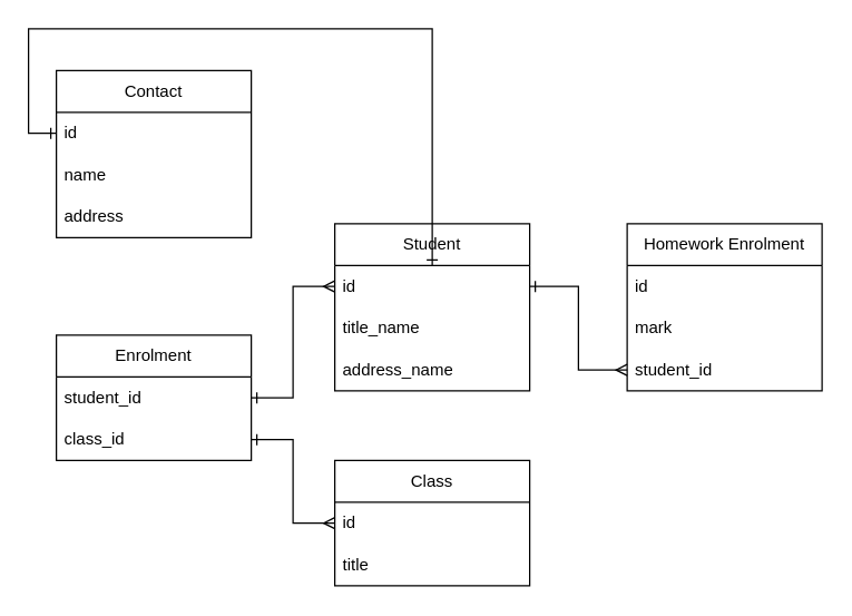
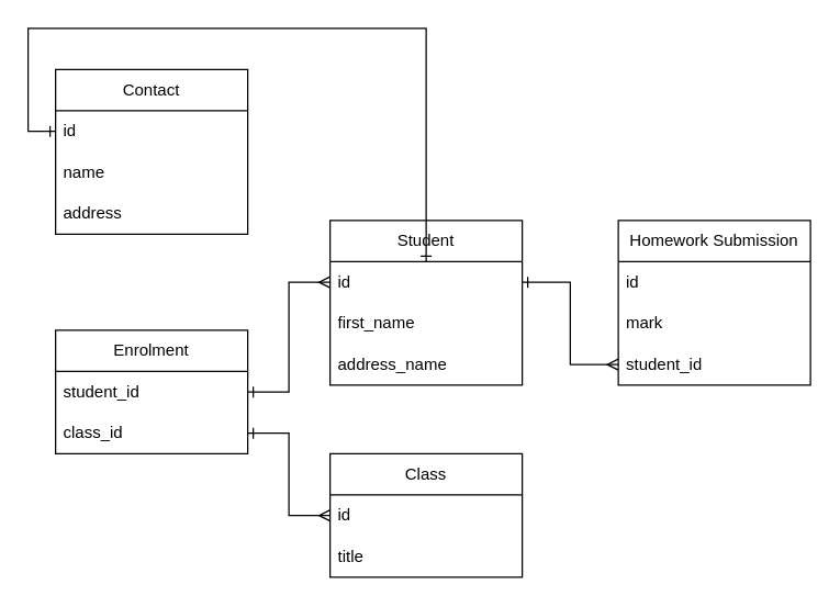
  <mxCell id="0" />
  <mxCell id="1" parent="0" />
  <mxCell id="2" value="Student" style="swimlane;fontStyle=0;childLayout=stackLayout;horizontal=1;startSize=30;horizontalStack=0;resizeParent=1;resizeParentMax=0;resizeLast=0;collapsible=1;marginBottom=0;whiteSpace=wrap;html=1;" parent="1" vertex="1"><mxGeometry x="240" y="160" width="140" height="120" as="geometry" /></mxCell>
  <mxCell id="3" value="id" style="text;strokeColor=none;fillColor=none;align=left;verticalAlign=middle;spacingLeft=4;spacingRight=4;overflow=hidden;points=[[0,0.5],[1,0.5]];portConstraint=eastwest;rotatable=0;whiteSpace=wrap;html=1;" parent="2" vertex="1"><mxGeometry y="30" width="140" height="30" as="geometry" /></mxCell>
- <mxCell id="4" value="title_name" style="text;strokeColor=none;fillColor=none;align=left;verticalAlign=middle;spacingLeft=4;spacingRight=4;overflow=hidden;points=[[0,0.5],[1,0.5]];portConstraint=eastwest;rotatable=0;whiteSpace=wrap;html=1;" parent="2" vertex="1"><mxGeometry y="60" width="140" height="30" as="geometry" /></mxCell>
+ <mxCell id="4" value="first_name" style="text;strokeColor=none;fillColor=none;align=left;verticalAlign=middle;spacingLeft=4;spacingRight=4;overflow=hidden;points=[[0,0.5],[1,0.5]];portConstraint=eastwest;rotatable=0;whiteSpace=wrap;html=1;" parent="2" vertex="1"><mxGeometry y="60" width="140" height="30" as="geometry" /></mxCell>
  <mxCell id="5" value="address_name" style="text;strokeColor=none;fillColor=none;align=left;verticalAlign=middle;spacingLeft=4;spacingRight=4;overflow=hidden;points=[[0,0.5],[1,0.5]];portConstraint=eastwest;rotatable=0;whiteSpace=wrap;html=1;" parent="2" vertex="1"><mxGeometry y="90" width="140" height="30" as="geometry" /></mxCell>
  <mxCell id="6" value="Class" style="swimlane;fontStyle=0;childLayout=stackLayout;horizontal=1;startSize=30;horizontalStack=0;resizeParent=1;resizeParentMax=0;resizeLast=0;collapsible=1;marginBottom=0;whiteSpace=wrap;html=1;" parent="1" vertex="1"><mxGeometry x="240" y="330" width="140" height="90" as="geometry" /></mxCell>
  <mxCell id="7" value="id" style="text;strokeColor=none;fillColor=none;align=left;verticalAlign=middle;spacingLeft=4;spacingRight=4;overflow=hidden;points=[[0,0.5],[1,0.5]];portConstraint=eastwest;rotatable=0;whiteSpace=wrap;html=1;" parent="6" vertex="1"><mxGeometry y="30" width="140" height="30" as="geometry" /></mxCell>
  <mxCell id="8" value="title" style="text;strokeColor=none;fillColor=none;align=left;verticalAlign=middle;spacingLeft=4;spacingRight=4;overflow=hidden;points=[[0,0.5],[1,0.5]];portConstraint=eastwest;rotatable=0;whiteSpace=wrap;html=1;" parent="6" vertex="1"><mxGeometry y="60" width="140" height="30" as="geometry" /></mxCell>
- <mxCell id="9" value="Homework Enrolment" style="swimlane;fontStyle=0;childLayout=stackLayout;horizontal=1;startSize=30;horizontalStack=0;resizeParent=1;resizeParentMax=0;resizeLast=0;collapsible=1;marginBottom=0;whiteSpace=wrap;html=1;" parent="1" vertex="1"><mxGeometry x="450" y="160" width="140" height="120" as="geometry" /></mxCell>
+ <mxCell id="9" value="Homework Submission" style="swimlane;fontStyle=0;childLayout=stackLayout;horizontal=1;startSize=30;horizontalStack=0;resizeParent=1;resizeParentMax=0;resizeLast=0;collapsible=1;marginBottom=0;whiteSpace=wrap;html=1;" parent="1" vertex="1"><mxGeometry x="450" y="160" width="140" height="120" as="geometry" /></mxCell>
  <mxCell id="10" value="id" style="text;strokeColor=none;fillColor=none;align=left;verticalAlign=middle;spacingLeft=4;spacingRight=4;overflow=hidden;points=[[0,0.5],[1,0.5]];portConstraint=eastwest;rotatable=0;whiteSpace=wrap;html=1;" parent="9" vertex="1"><mxGeometry y="30" width="140" height="30" as="geometry" /></mxCell>
  <mxCell id="11" value="mark" style="text;strokeColor=none;fillColor=none;align=left;verticalAlign=middle;spacingLeft=4;spacingRight=4;overflow=hidden;points=[[0,0.5],[1,0.5]];portConstraint=eastwest;rotatable=0;whiteSpace=wrap;html=1;" parent="9" vertex="1"><mxGeometry y="60" width="140" height="30" as="geometry" /></mxCell>
  <mxCell id="12" value="student_id" style="text;strokeColor=none;fillColor=none;align=left;verticalAlign=middle;spacingLeft=4;spacingRight=4;overflow=hidden;points=[[0,0.5],[1,0.5]];portConstraint=eastwest;rotatable=0;whiteSpace=wrap;html=1;" parent="9" vertex="1"><mxGeometry y="90" width="140" height="30" as="geometry" /></mxCell>
  <mxCell id="13" value="Contact" style="swimlane;fontStyle=0;childLayout=stackLayout;horizontal=1;startSize=30;horizontalStack=0;resizeParent=1;resizeParentMax=0;resizeLast=0;collapsible=1;marginBottom=0;whiteSpace=wrap;html=1;" parent="1" vertex="1"><mxGeometry x="40" y="50" width="140" height="120" as="geometry" /></mxCell>
  <mxCell id="14" value="id" style="text;strokeColor=none;fillColor=none;align=left;verticalAlign=middle;spacingLeft=4;spacingRight=4;overflow=hidden;points=[[0,0.5],[1,0.5]];portConstraint=eastwest;rotatable=0;whiteSpace=wrap;html=1;" parent="13" vertex="1"><mxGeometry y="30" width="140" height="30" as="geometry" /></mxCell>
  <mxCell id="15" value="name" style="text;strokeColor=none;fillColor=none;align=left;verticalAlign=middle;spacingLeft=4;spacingRight=4;overflow=hidden;points=[[0,0.5],[1,0.5]];portConstraint=eastwest;rotatable=0;whiteSpace=wrap;html=1;" parent="13" vertex="1"><mxGeometry y="60" width="140" height="30" as="geometry" /></mxCell>
  <mxCell id="16" value="address" style="text;strokeColor=none;fillColor=none;align=left;verticalAlign=middle;spacingLeft=4;spacingRight=4;overflow=hidden;points=[[0,0.5],[1,0.5]];portConstraint=eastwest;rotatable=0;whiteSpace=wrap;html=1;" parent="13" vertex="1"><mxGeometry y="90" width="140" height="30" as="geometry" /></mxCell>
  <mxCell id="17" value="" style="edgeStyle=orthogonalEdgeStyle;rounded=0;orthogonalLoop=1;jettySize=auto;html=1;entryX=0;entryY=0.5;entryDx=0;entryDy=0;endArrow=ERone;endFill=0;startArrow=ERone;startFill=0;" parent="1" source="3" target="14" edge="1"><mxGeometry relative="1" as="geometry"><Array as="points"><mxPoint x="310" y="20" /><mxPoint x="20" y="20" /><mxPoint x="20" y="95" /></Array></mxGeometry></mxCell>
  <mxCell id="18" style="edgeStyle=orthogonalEdgeStyle;rounded=0;orthogonalLoop=1;jettySize=auto;html=1;exitX=0;exitY=0.5;exitDx=0;exitDy=0;startArrow=ERmany;startFill=0;endArrow=ERone;endFill=0;" edge="1" parent="1" source="12" target="3"><mxGeometry relative="1" as="geometry" /></mxCell>
  <mxCell id="19" value="Enrolment" style="swimlane;fontStyle=0;childLayout=stackLayout;horizontal=1;startSize=30;horizontalStack=0;resizeParent=1;resizeParentMax=0;resizeLast=0;collapsible=1;marginBottom=0;whiteSpace=wrap;html=1;" vertex="1" parent="1"><mxGeometry x="40" y="240" width="140" height="90" as="geometry" /></mxCell>
  <mxCell id="20" value="student_id" style="text;strokeColor=none;fillColor=none;align=left;verticalAlign=middle;spacingLeft=4;spacingRight=4;overflow=hidden;points=[[0,0.5],[1,0.5]];portConstraint=eastwest;rotatable=0;whiteSpace=wrap;html=1;" vertex="1" parent="19"><mxGeometry y="30" width="140" height="30" as="geometry" /></mxCell>
  <mxCell id="21" value="class_id" style="text;strokeColor=none;fillColor=none;align=left;verticalAlign=middle;spacingLeft=4;spacingRight=4;overflow=hidden;points=[[0,0.5],[1,0.5]];portConstraint=eastwest;rotatable=0;whiteSpace=wrap;html=1;" vertex="1" parent="19"><mxGeometry y="60" width="140" height="30" as="geometry" /></mxCell>
  <mxCell id="22" style="edgeStyle=orthogonalEdgeStyle;rounded=0;orthogonalLoop=1;jettySize=auto;html=1;exitX=1;exitY=0.5;exitDx=0;exitDy=0;entryX=0;entryY=0.5;entryDx=0;entryDy=0;endArrow=ERmany;endFill=0;startArrow=ERone;startFill=0;" edge="1" parent="1" source="20" target="3"><mxGeometry relative="1" as="geometry" /></mxCell>
  <mxCell id="23" style="edgeStyle=orthogonalEdgeStyle;rounded=0;orthogonalLoop=1;jettySize=auto;html=1;exitX=0;exitY=0.5;exitDx=0;exitDy=0;entryX=1;entryY=0.5;entryDx=0;entryDy=0;endArrow=ERone;endFill=0;startArrow=ERmany;startFill=0;" edge="1" parent="1" source="7" target="21"><mxGeometry relative="1" as="geometry" /></mxCell>
